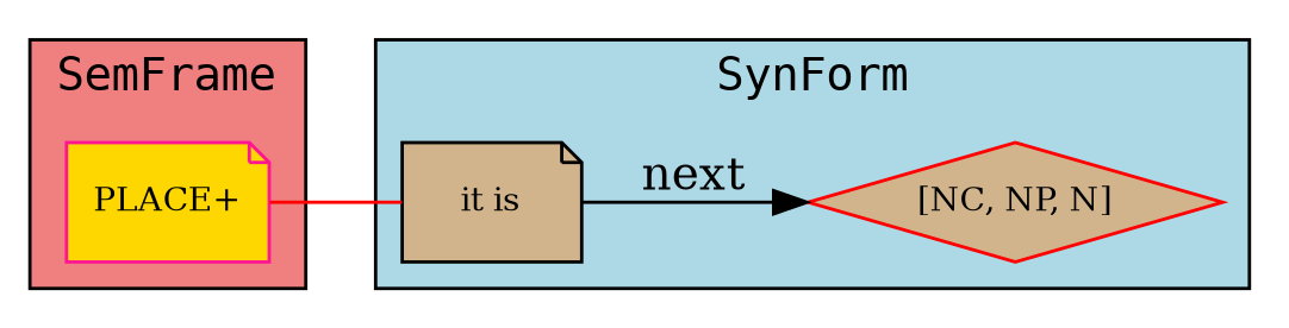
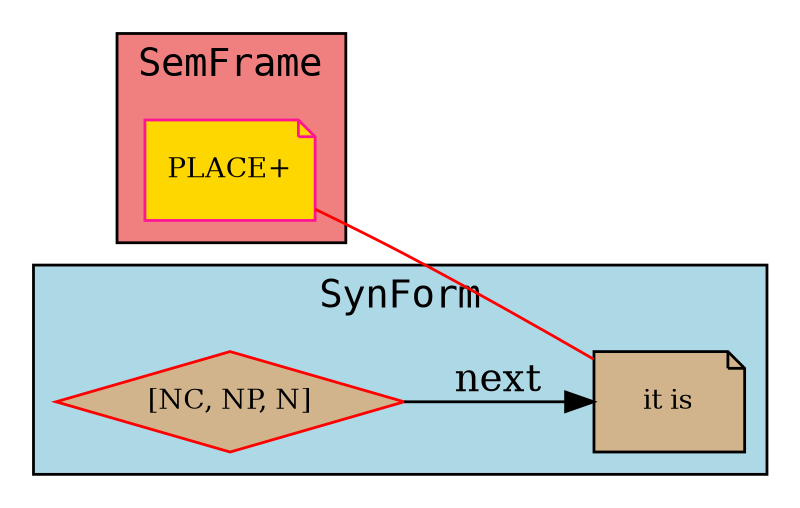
  digraph {
    fontname=consolas
    rankdir=LR
    node [fillcolor=tan fontsize=10 shape=note style=filled]
    n1 [color=deeppink fillcolor=gold label="PLACE+"]
    n2 [color=black label="it is"]
    n3 [color=red label="[NC, NP, N]" shape=diamond]
    subgraph cluster_1 {
      bgcolor=lightcoral
      label=SemFrame
      n1
    }
    subgraph cluster_2 {
      bgcolor=lightblue
      label=SynForm
      n2
      n3
    }
    n1 -> n2 [color=red dir=none penwidth=1]
-   n2 -> n3 [label=next]
+   n3 -> n2 [label=next]
  }
